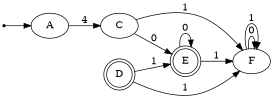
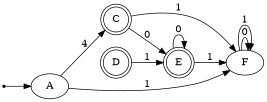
  digraph {
    rankdir=LR
    node [shape=doublecircle]
    inicio [shape=point]
    n2 [label=A shape=""]
-   n3 [label=C shape=ellipse]
+   n3 [label=C]
    n4 [label=E]
    n5 [label=F shape=""]
    n6 [label=D]
    inicio -> n2
    n2 -> n3 [label=4]
    n3 -> n4 [label=0]
    n3 -> n5 [label=1]
    n4 -> n4 [label=0]
    n4 -> n5 [label=1]
    n5 -> n5 [label=0]
    n5 -> n5 [label=1]
    n6 -> n4 [label=1]
-   n6 -> n5 [label=1]
+   n2 -> n5 [label=1]
  }
